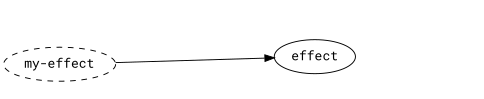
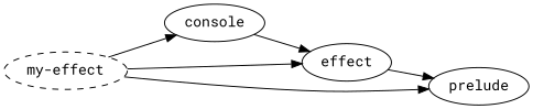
  strict digraph {
    fontname="Roboto Mono"
    rankdir=LR
    node [fontname="Roboto Mono"]
    edge [fontname="Roboto Mono"]
    n1 [label="my-effect" style=dashed]
+   console
    effect
+   prelude
+   n1 -> console
    n1 -> effect
+   n1 -> prelude
+   console -> effect
+   effect -> prelude
  }
